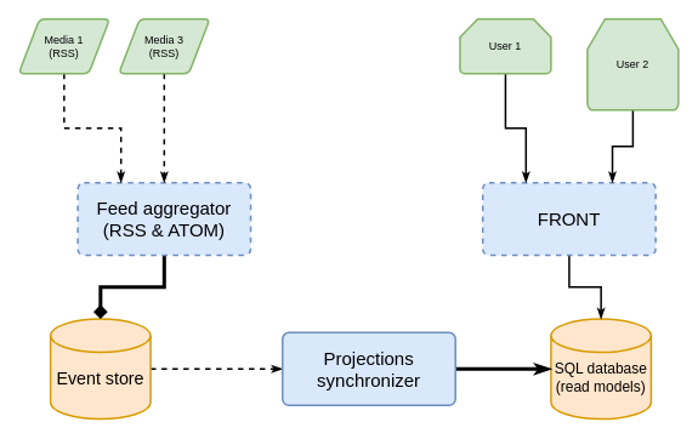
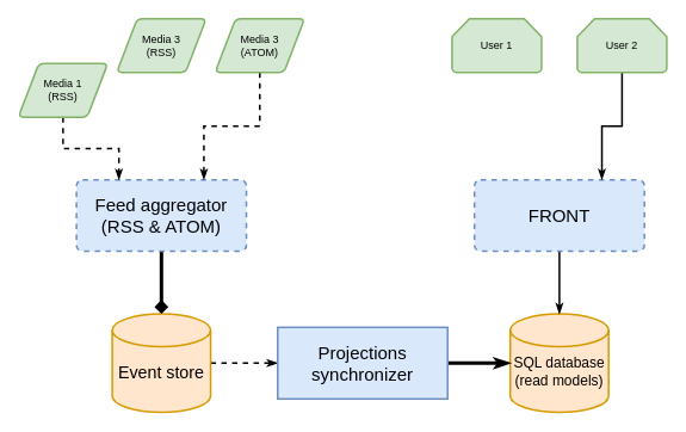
  <mxCell id="0" />
  <mxCell id="1" parent="0" />
  <mxCell id="2" style="edgeStyle=orthogonalEdgeStyle;rounded=0;orthogonalLoop=1;jettySize=auto;html=1;exitX=1;exitY=0.5;exitDx=0;exitDy=0;exitPerimeter=0;entryX=0;entryY=0.5;entryDx=0;entryDy=0;endArrow=classicThin;endFill=1;strokeWidth=2;dashed=1;" edge="1" parent="1" source="3" target="8"><mxGeometry relative="1" as="geometry" /></mxCell>
- <mxCell id="3" value="&lt;div&gt;&lt;font style=&quot;font-size: 19px&quot;&gt;&lt;br&gt;&lt;/font&gt;&lt;/div&gt;&lt;div&gt;&lt;font style=&quot;font-size: 19px&quot;&gt;Event store&lt;/font&gt;&lt;/div&gt;" style="strokeWidth=2;html=1;shape=mxgraph.flowchart.database;whiteSpace=wrap;fillColor=#ffe6cc;strokeColor=#d79b00;" vertex="1" parent="1"><mxGeometry x="55" y="350" width="110" height="110" as="geometry" /></mxCell>
+ <mxCell id="3" value="&lt;div&gt;&lt;font style=&quot;font-size: 19px&quot;&gt;&lt;br&gt;&lt;/font&gt;&lt;/div&gt;&lt;div&gt;&lt;font style=&quot;font-size: 19px&quot;&gt;Event store&lt;/font&gt;&lt;/div&gt;" style="strokeWidth=2;html=1;shape=mxgraph.flowchart.database;whiteSpace=wrap;fillColor=#ffe6cc;strokeColor=#d79b00;" vertex="1" parent="1"><mxGeometry x="125" y="350" width="110" height="110" as="geometry" /></mxCell>
  <mxCell id="4" style="edgeStyle=orthogonalEdgeStyle;rounded=0;orthogonalLoop=1;jettySize=auto;html=1;exitX=0.5;exitY=1;exitDx=0;exitDy=0;entryX=0.5;entryY=0;entryDx=0;entryDy=0;entryPerimeter=0;endArrow=diamond;endFill=1;strokeWidth=4;" edge="1" parent="1" source="5" target="3"><mxGeometry relative="1" as="geometry" /></mxCell>
  <mxCell id="5" value="&lt;font style=&quot;font-size: 20px&quot;&gt;Feed aggregator (RSS &amp;amp; ATOM)&lt;br&gt;&lt;/font&gt;" style="rounded=1;whiteSpace=wrap;html=1;absoluteArcSize=1;arcSize=14;strokeWidth=2;fillColor=#dae8fc;strokeColor=#6c8ebf;dashed=1;" vertex="1" parent="1"><mxGeometry x="85" y="200" width="190" height="80" as="geometry" /></mxCell>
- <mxCell id="6" value="&lt;div&gt;&lt;font style=&quot;font-size: 16px&quot;&gt;&lt;br&gt;&lt;/font&gt;&lt;/div&gt;&lt;div&gt;&lt;font style=&quot;font-size: 16px&quot;&gt;SQL database (read models)&lt;/font&gt;&lt;/div&gt;" style="strokeWidth=2;html=1;shape=mxgraph.flowchart.database;whiteSpace=wrap;fillColor=#ffe6cc;strokeColor=#d79b00;" vertex="1" parent="1"><mxGeometry x="605" y="350" width="110" height="110" as="geometry" /></mxCell>
+ <mxCell id="6" value="&lt;div&gt;&lt;font style=&quot;font-size: 16px&quot;&gt;&lt;br&gt;&lt;/font&gt;&lt;/div&gt;&lt;div&gt;&lt;font style=&quot;font-size: 16px&quot;&gt;SQL database (read models)&lt;/font&gt;&lt;/div&gt;" style="strokeWidth=2;html=1;shape=mxgraph.flowchart.database;whiteSpace=wrap;fillColor=#ffe6cc;strokeColor=#d79b00;" vertex="1" parent="1"><mxGeometry x="570" y="350" width="110" height="110" as="geometry" /></mxCell>
  <mxCell id="7" style="edgeStyle=orthogonalEdgeStyle;rounded=0;orthogonalLoop=1;jettySize=auto;html=1;exitX=1;exitY=0.5;exitDx=0;exitDy=0;entryX=0;entryY=0.5;entryDx=0;entryDy=0;entryPerimeter=0;endArrow=classicThin;endFill=1;strokeWidth=4;" edge="1" parent="1" source="8" target="6"><mxGeometry relative="1" as="geometry" /></mxCell>
- <mxCell id="8" value="&lt;div&gt;&lt;font style=&quot;font-size: 20px&quot;&gt;Projections synchronizer&lt;/font&gt;&lt;/div&gt;" style="rounded=1;whiteSpace=wrap;html=1;absoluteArcSize=1;arcSize=14;strokeWidth=2;fillColor=#dae8fc;strokeColor=#6c8ebf;" vertex="1" parent="1"><mxGeometry x="310" y="365" width="190" height="80" as="geometry" /></mxCell>
+ <mxCell id="8" value="&lt;div&gt;&lt;font style=&quot;font-size: 20px&quot;&gt;Projections synchronizer&lt;/font&gt;&lt;/div&gt;" style="whiteSpace=wrap;html=1;absoluteArcSize=1;arcSize=14;strokeWidth=2;fillColor=#dae8fc;strokeColor=#6c8ebf;rounded=0;" vertex="1" parent="1"><mxGeometry x="310" y="365" width="190" height="80" as="geometry" /></mxCell>
  <mxCell id="9" style="edgeStyle=orthogonalEdgeStyle;rounded=0;orthogonalLoop=1;jettySize=auto;html=1;exitX=0.5;exitY=1;exitDx=0;exitDy=0;endArrow=classicThin;endFill=1;strokeWidth=2;" edge="1" parent="1" source="10" target="6"><mxGeometry relative="1" as="geometry" /></mxCell>
  <mxCell id="10" value="&lt;div style=&quot;font-size: 20px&quot;&gt;&lt;font style=&quot;font-size: 20px&quot;&gt;FRONT&lt;/font&gt;&lt;/div&gt;" style="rounded=1;whiteSpace=wrap;html=1;absoluteArcSize=1;arcSize=14;strokeWidth=2;fillColor=#dae8fc;strokeColor=#6c8ebf;dashed=1;" vertex="1" parent="1"><mxGeometry x="530" y="200" width="190" height="80" as="geometry" /></mxCell>
  <mxCell id="11" value="" style="edgeStyle=orthogonalEdgeStyle;rounded=0;orthogonalLoop=1;jettySize=auto;html=1;entryX=0.25;entryY=0;entryDx=0;entryDy=0;strokeWidth=2;endArrow=classicThin;endFill=1;dashed=1;" edge="1" parent="1" source="12" target="5"><mxGeometry relative="1" as="geometry"><mxPoint x="378.5" y="60" as="targetPoint" /></mxGeometry></mxCell>
- <mxCell id="12" value="&lt;div&gt;Media 1&lt;/div&gt;&lt;div&gt;(RSS)&lt;br&gt;&lt;/div&gt;" style="shape=parallelogram;html=1;strokeWidth=2;perimeter=parallelogramPerimeter;whiteSpace=wrap;rounded=1;arcSize=12;size=0.23;fillColor=#d5e8d4;strokeColor=#82b366;" vertex="1" parent="1"><mxGeometry x="20" y="20" width="100" height="60" as="geometry" /></mxCell>
- <mxCell id="13" style="edgeStyle=orthogonalEdgeStyle;rounded=0;orthogonalLoop=1;jettySize=auto;html=1;exitX=0.5;exitY=1;exitDx=0;exitDy=0;entryX=0.5;entryY=0;entryDx=0;entryDy=0;endArrow=classicThin;endFill=1;strokeWidth=2;dashed=1;" edge="1" parent="1" source="14" target="5"><mxGeometry relative="1" as="geometry" /></mxCell>
+ <mxCell id="12" value="&lt;div&gt;Media 1&lt;/div&gt;&lt;div&gt;(RSS)&lt;br&gt;&lt;/div&gt;" style="shape=parallelogram;html=1;strokeWidth=2;perimeter=parallelogramPerimeter;whiteSpace=wrap;rounded=1;arcSize=12;size=0.23;fillColor=#d5e8d4;strokeColor=#82b366;" vertex="1" parent="1"><mxGeometry x="20" y="70" width="100" height="60" as="geometry" /></mxCell>
  <mxCell id="14" value="&lt;div&gt;Media 3&lt;br&gt;&lt;/div&gt;&lt;div&gt;(RSS)&lt;br&gt;&lt;/div&gt;" style="shape=parallelogram;html=1;strokeWidth=2;perimeter=parallelogramPerimeter;whiteSpace=wrap;rounded=1;arcSize=12;size=0.23;fillColor=#d5e8d4;strokeColor=#82b366;" vertex="1" parent="1"><mxGeometry x="130" y="20" width="100" height="60" as="geometry" /></mxCell>
- <mxCell id="17" style="edgeStyle=orthogonalEdgeStyle;rounded=0;orthogonalLoop=1;jettySize=auto;html=1;exitX=0.5;exitY=1;exitDx=0;exitDy=0;exitPerimeter=0;entryX=0.25;entryY=0;entryDx=0;entryDy=0;endArrow=classicThin;endFill=1;strokeWidth=2;" edge="1" parent="1" source="18" target="10"><mxGeometry relative="1" as="geometry" /></mxCell>
+ <mxCell id="15" style="edgeStyle=orthogonalEdgeStyle;rounded=0;orthogonalLoop=1;jettySize=auto;html=1;exitX=0.5;exitY=1;exitDx=0;exitDy=0;entryX=0.75;entryY=0;entryDx=0;entryDy=0;endArrow=classicThin;endFill=1;strokeWidth=2;dashed=1;" edge="1" parent="1" source="16" target="5"><mxGeometry relative="1" as="geometry" /></mxCell>
+ <mxCell id="16" value="&lt;div&gt;Media 3&lt;br&gt;&lt;/div&gt;&lt;div&gt;(ATOM)&lt;br&gt;&lt;/div&gt;" style="shape=parallelogram;html=1;strokeWidth=2;perimeter=parallelogramPerimeter;whiteSpace=wrap;rounded=1;arcSize=12;size=0.23;fillColor=#d5e8d4;strokeColor=#82b366;" vertex="1" parent="1"><mxGeometry x="240" y="20" width="100" height="60" as="geometry" /></mxCell>
  <mxCell id="18" value="User 1" style="strokeWidth=2;html=1;shape=mxgraph.flowchart.loop_limit;whiteSpace=wrap;fillColor=#d5e8d4;strokeColor=#82b366;" vertex="1" parent="1"><mxGeometry x="505" y="20" width="100" height="60" as="geometry" /></mxCell>
  <mxCell id="19" style="edgeStyle=orthogonalEdgeStyle;rounded=0;orthogonalLoop=1;jettySize=auto;html=1;exitX=0.5;exitY=1;exitDx=0;exitDy=0;exitPerimeter=0;entryX=0.75;entryY=0;entryDx=0;entryDy=0;endArrow=classicThin;endFill=1;strokeWidth=2;" edge="1" parent="1" source="20" target="10"><mxGeometry relative="1" as="geometry" /></mxCell>
- <mxCell id="20" value="User 2" style="strokeWidth=2;html=1;shape=mxgraph.flowchart.loop_limit;whiteSpace=wrap;fillColor=#d5e8d4;strokeColor=#82b366;" vertex="1" parent="1"><mxGeometry x="645" y="20" width="100" height="100" as="geometry" /></mxCell>
+ <mxCell id="20" value="User 2" style="strokeWidth=2;html=1;shape=mxgraph.flowchart.loop_limit;whiteSpace=wrap;fillColor=#d5e8d4;strokeColor=#82b366;" vertex="1" parent="1"><mxGeometry x="645" y="20" width="100" height="60" as="geometry" /></mxCell>
